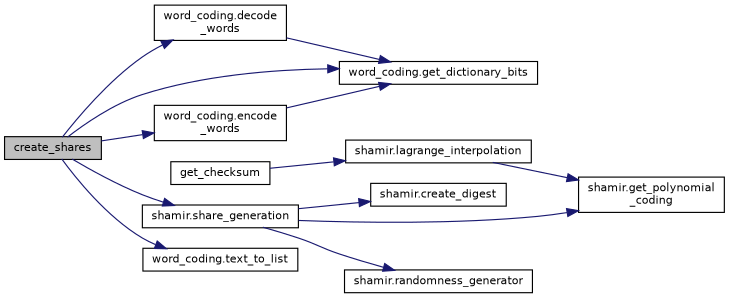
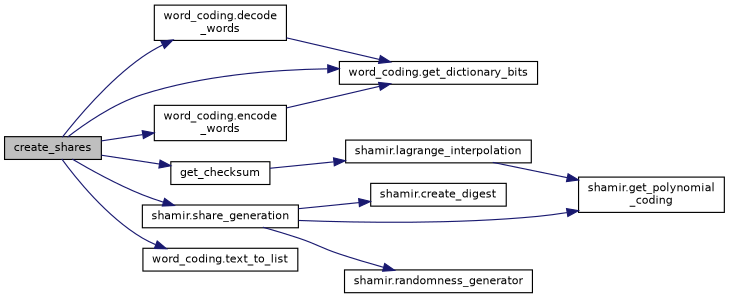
  digraph {
    rankdir=LR
    node [color=black fillcolor=white fontname=Helvetica fontsize=10 shape=record style=filled]
    edge [color=midnightblue fontname=Helvetica fontsize=10 labelfontname=Helvetica labelfontsize=10 style=solid]
    n1 [fillcolor=grey75 fontcolor=black height=0.2 label=create_shares width=0.4]
    n2 [height=0.2 label="word_coding.decode\l_words" width=0.4]
    n3 [height=0.2 label="word_coding.get_dictionary_bits" width=0.4]
    n4 [height=0.2 label="word_coding.encode\l_words" width=0.4]
    n5 [height=0.2 label=get_checksum width=0.4]
    n6 [height=0.2 label="shamir.share_generation" width=0.4]
    n7 [height=0.2 label="word_coding.text_to_list" width=0.4]
    n8 [height=0.2 label="shamir.lagrange_interpolation" width=0.4]
    n9 [height=0.2 label="shamir.create_digest" width=0.4]
    n10 [height=0.2 label="shamir.get_polynomial\l_coding" width=0.4]
    n11 [height=0.2 label="shamir.randomness_generator" width=0.4]
    n1 -> n2
    n1 -> n3
    n1 -> n4
+   n1 -> n5
    n1 -> n6
    n1 -> n7
    n2 -> n3
    n4 -> n3
    n5 -> n8
    n6 -> n9
    n6 -> n10
    n6 -> n11
    n8 -> n10
  }
